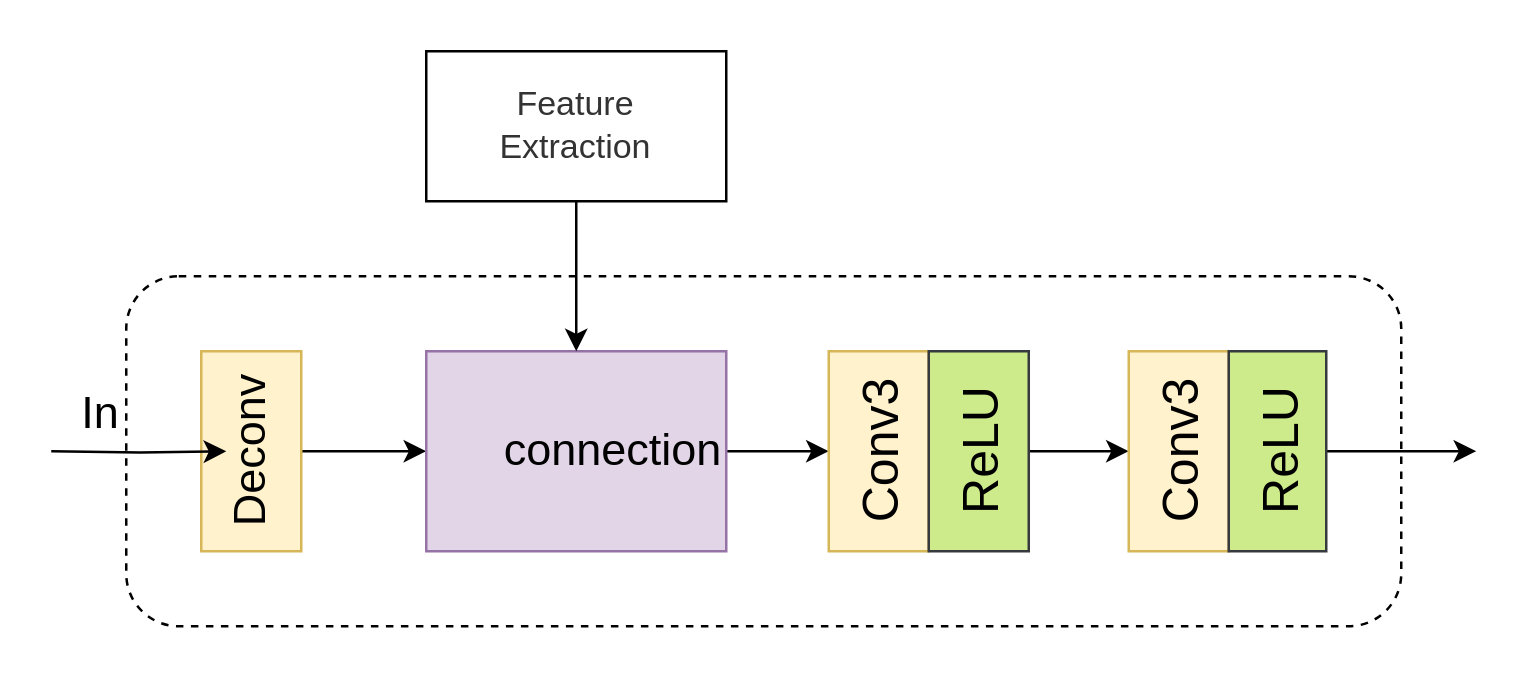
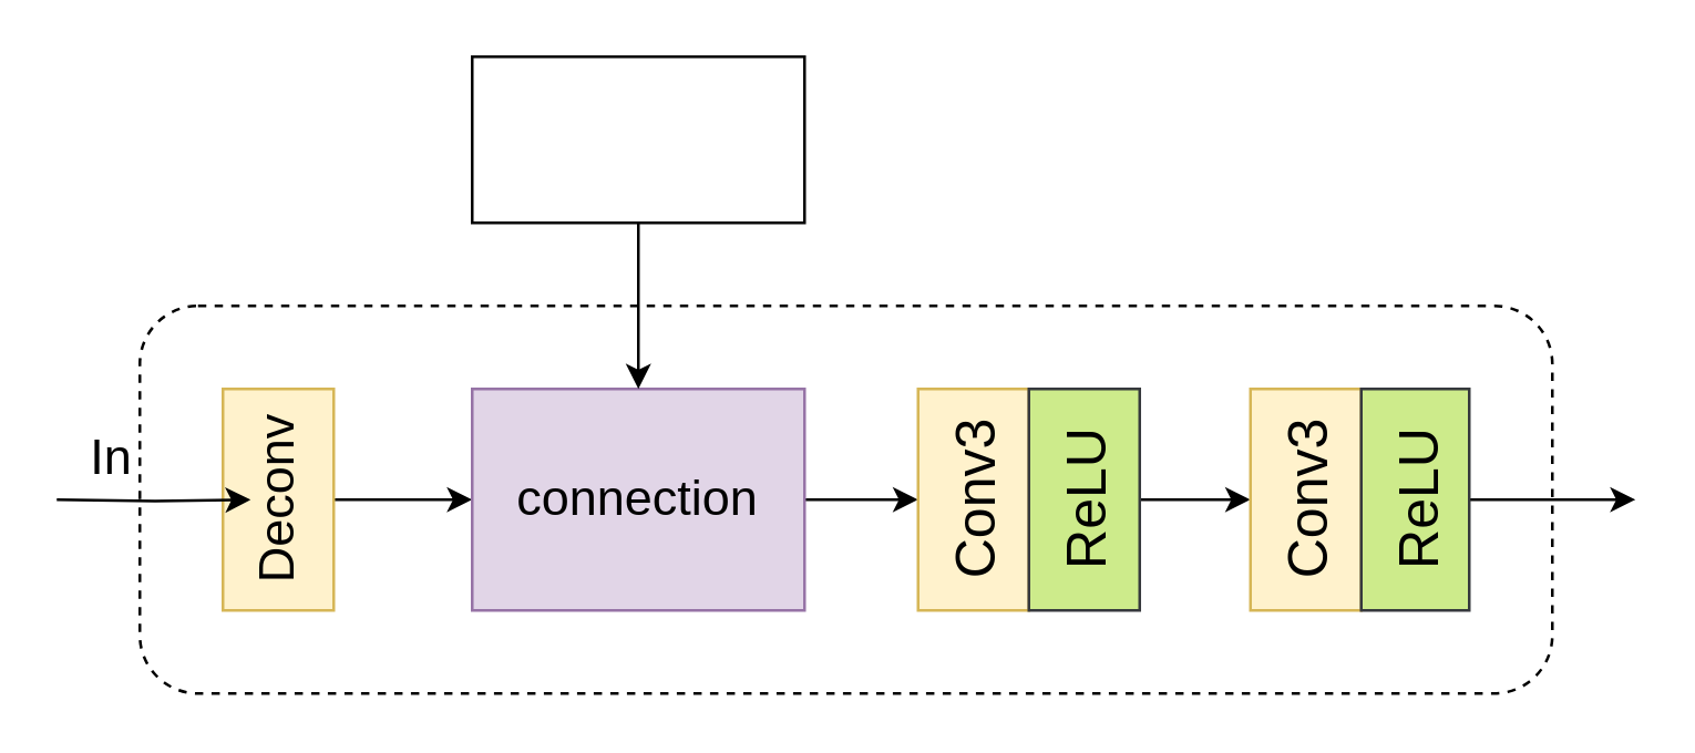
  <mxCell id="0" />
  <mxCell id="1" parent="0" />
  <mxCell id="2" value="" style="rounded=1;whiteSpace=wrap;html=1;fontSize=20;labelBackgroundColor=none;fontColor=#000000;dashed=1;" parent="1" vertex="1"><mxGeometry x="50" y="110" width="510" height="140" as="geometry" /></mxCell>
  <mxCell id="3" style="edgeStyle=orthogonalEdgeStyle;rounded=0;orthogonalLoop=1;jettySize=auto;html=1;exitX=1;exitY=0.5;exitDx=0;exitDy=0;" parent="1" source="4" edge="1"><mxGeometry relative="1" as="geometry"><mxPoint x="170" y="180" as="targetPoint" /></mxGeometry></mxCell>
  <mxCell id="4" value="" style="rounded=0;whiteSpace=wrap;html=1;fillColor=#fff2cc;strokeColor=#d6b656;" parent="1" vertex="1"><mxGeometry x="80" y="140" width="40" height="80" as="geometry" /></mxCell>
  <mxCell id="5" value="&lt;font style=&quot;font-size: 18px&quot;&gt;Deconv&lt;/font&gt;" style="text;html=1;strokeColor=none;fillColor=none;align=center;verticalAlign=middle;whiteSpace=wrap;rounded=0;rotation=-90;" parent="1" vertex="1"><mxGeometry x="80" y="170" width="40" height="20" as="geometry" /></mxCell>
  <mxCell id="6" value="" style="edgeStyle=orthogonalEdgeStyle;rounded=0;orthogonalLoop=1;jettySize=auto;html=1;" parent="1" source="7" target="9" edge="1"><mxGeometry relative="1" as="geometry" /></mxCell>
  <mxCell id="7" value="" style="rounded=0;whiteSpace=wrap;html=1;fillColor=#e1d5e7;strokeColor=#9673a6;" parent="1" vertex="1"><mxGeometry x="170" y="140" width="120" height="80" as="geometry" /></mxCell>
- <mxCell id="8" value="&lt;span style=&quot;font-size: 18px&quot;&gt;connection&lt;/span&gt;" style="text;html=1;strokeColor=none;fillColor=none;align=center;verticalAlign=middle;whiteSpace=wrap;rounded=0;" parent="1" vertex="1"><mxGeometry x="210" y="165" width="70" height="30" as="geometry" /></mxCell>
+ <mxCell id="8" value="&lt;span style=&quot;font-size: 18px&quot;&gt;connection&lt;/span&gt;" style="text;html=1;strokeColor=none;fillColor=none;align=center;verticalAlign=middle;whiteSpace=wrap;rounded=0;" parent="1" vertex="1"><mxGeometry x="195" y="165" width="70" height="30" as="geometry" /></mxCell>
  <mxCell id="9" value="" style="rounded=0;whiteSpace=wrap;html=1;fillColor=#fff2cc;strokeColor=#d6b656;" parent="1" vertex="1"><mxGeometry x="331" y="140" width="40" height="80" as="geometry" /></mxCell>
  <mxCell id="10" value="Conv3" style="text;html=1;strokeColor=none;fillColor=none;align=center;verticalAlign=middle;whiteSpace=wrap;rounded=0;rotation=-90;fontSize=20;" parent="1" vertex="1"><mxGeometry x="331" y="170" width="40" height="20" as="geometry" /></mxCell>
  <mxCell id="11" style="edgeStyle=orthogonalEdgeStyle;rounded=0;orthogonalLoop=1;jettySize=auto;html=1;exitX=1;exitY=0.5;exitDx=0;exitDy=0;fontSize=20;fontColor=#000000;" parent="1" source="12" edge="1"><mxGeometry relative="1" as="geometry"><mxPoint x="451" y="180" as="targetPoint" /></mxGeometry></mxCell>
  <mxCell id="12" value="" style="rounded=0;whiteSpace=wrap;html=1;fillColor=#cdeb8b;strokeColor=#36393d;" parent="1" vertex="1"><mxGeometry x="371" y="140" width="40" height="80" as="geometry" /></mxCell>
  <mxCell id="13" value="ReLU" style="text;html=1;strokeColor=none;fillColor=none;align=center;verticalAlign=middle;whiteSpace=wrap;rounded=0;rotation=-90;fontSize=20;" parent="1" vertex="1"><mxGeometry x="371" y="170" width="40" height="20" as="geometry" /></mxCell>
  <mxCell id="14" value="" style="rounded=0;whiteSpace=wrap;html=1;fillColor=#fff2cc;strokeColor=#d6b656;" parent="1" vertex="1"><mxGeometry x="451" y="140" width="40" height="80" as="geometry" /></mxCell>
  <mxCell id="15" value="Conv3" style="text;html=1;strokeColor=none;fillColor=none;align=center;verticalAlign=middle;whiteSpace=wrap;rounded=0;rotation=-90;fontSize=20;" parent="1" vertex="1"><mxGeometry x="451" y="170" width="40" height="20" as="geometry" /></mxCell>
  <mxCell id="16" style="edgeStyle=orthogonalEdgeStyle;rounded=0;orthogonalLoop=1;jettySize=auto;html=1;exitX=1;exitY=0.5;exitDx=0;exitDy=0;" parent="1" source="17" edge="1"><mxGeometry relative="1" as="geometry"><mxPoint x="590" y="180" as="targetPoint" /></mxGeometry></mxCell>
  <mxCell id="17" value="" style="rounded=0;whiteSpace=wrap;html=1;fillColor=#cdeb8b;strokeColor=#36393d;" parent="1" vertex="1"><mxGeometry x="491" y="140" width="39" height="80" as="geometry" /></mxCell>
  <mxCell id="18" value="ReLU" style="text;html=1;strokeColor=none;fillColor=none;align=center;verticalAlign=middle;whiteSpace=wrap;rounded=0;rotation=-90;fontSize=20;" parent="1" vertex="1"><mxGeometry x="491" y="170" width="40" height="20" as="geometry" /></mxCell>
  <mxCell id="19" value="" style="edgeStyle=orthogonalEdgeStyle;rounded=0;orthogonalLoop=1;jettySize=auto;html=1;" parent="1" target="5" edge="1"><mxGeometry relative="1" as="geometry"><mxPoint x="20" y="180" as="sourcePoint" /></mxGeometry></mxCell>
  <mxCell id="20" value="&lt;font style=&quot;font-size: 18px&quot;&gt;In&lt;/font&gt;" style="text;html=1;strokeColor=none;fillColor=none;align=center;verticalAlign=middle;whiteSpace=wrap;rounded=0;" parent="1" vertex="1"><mxGeometry x="20" y="155" width="40" height="20" as="geometry" /></mxCell>
  <mxCell id="21" value="" style="edgeStyle=orthogonalEdgeStyle;rounded=0;orthogonalLoop=1;jettySize=auto;html=1;" parent="1" source="22" target="7" edge="1"><mxGeometry relative="1" as="geometry" /></mxCell>
  <mxCell id="22" value="" style="rounded=0;whiteSpace=wrap;html=1;" parent="1" vertex="1"><mxGeometry x="170" y="20" width="120" height="60" as="geometry" /></mxCell>
- <mxCell id="23" value="&lt;span style=&quot;color: rgb(51 , 51 , 51) ; font-family: &amp;#34;arial&amp;#34; , &amp;#34;microsoft yahei&amp;#34; , &amp;#34;\\5fae软雅黑&amp;#34; , &amp;#34;\\5b8b体&amp;#34; , &amp;#34;malgun gothic&amp;#34; , &amp;#34;meiryo&amp;#34; , sans-serif ; font-size: 13.6px ; line-height: 16.8px ; text-align: left ; background-color: rgb(255 , 255 , 255)&quot;&gt;Feature Extraction&lt;/span&gt;" style="text;html=1;strokeColor=none;fillColor=none;align=center;verticalAlign=middle;whiteSpace=wrap;rounded=0;" parent="1" vertex="1"><mxGeometry x="180" y="25" width="100" height="50" as="geometry" /></mxCell>
